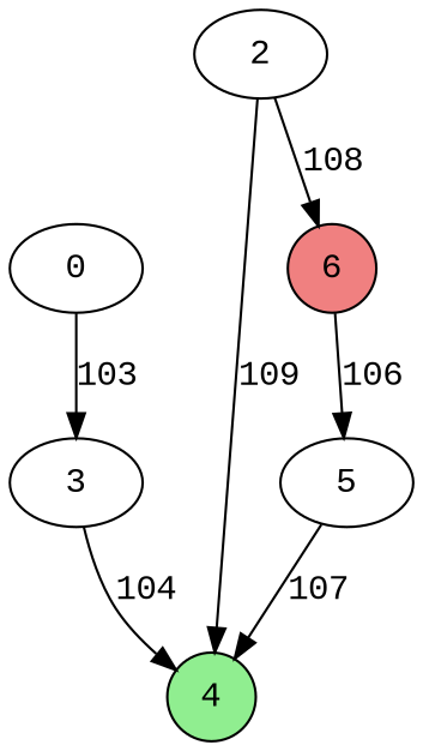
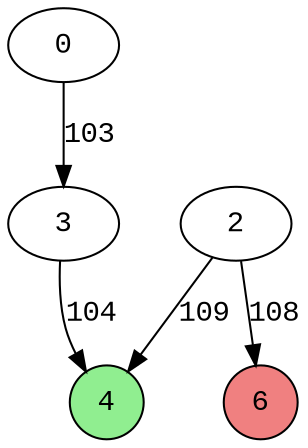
  digraph {
    fontname="Liberation Mono"
    rankdir=TB
    node [fontname="Liberation Mono"]
    edge [fontname="Liberation Mono"]
    0
    3
    4 [fillcolor=lightgreen shape=circle style=filled]
    2
    6 [fillcolor=lightcoral shape=circle style=filled]
-   5
    0 -> 3 [label=103]
    3 -> 4 [label=104]
    2 -> 4 [label=109]
    2 -> 6 [label=108]
-   6 -> 5 [label=106]
-   5 -> 4 [label=107]
  }
